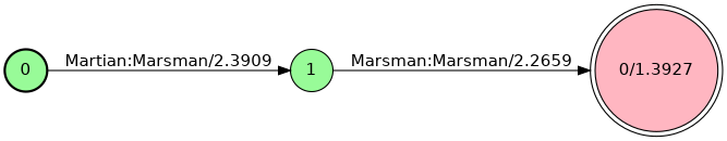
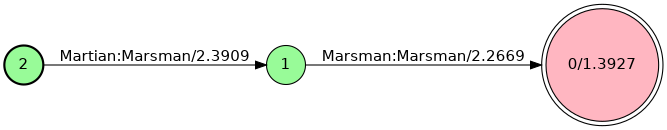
  digraph {
    fontname="DejaVu Sans"
    nodesep=0.25
    rankdir=LR
    ranksep=0.4
    node [fillcolor=palegreen fontname="DejaVu Sans" fontsize=14 shape=circle style="solid,filled"]
    edge [fontname="DejaVu Sans" fontsize=14]
-   n1 [label=0 style="bold,filled"]
+   n1 [label=2 style="bold,filled"]
    n2 [label=1]
    n3 [fillcolor=lightpink label="0/1.3927" shape=doublecircle]
    n1 -> n2 [label="Martian:Marsman/2.3909"]
-   n2 -> n3 [label="Marsman:Marsman/2.2659"]
+   n2 -> n3 [label="Marsman:Marsman/2.2669"]
  }
